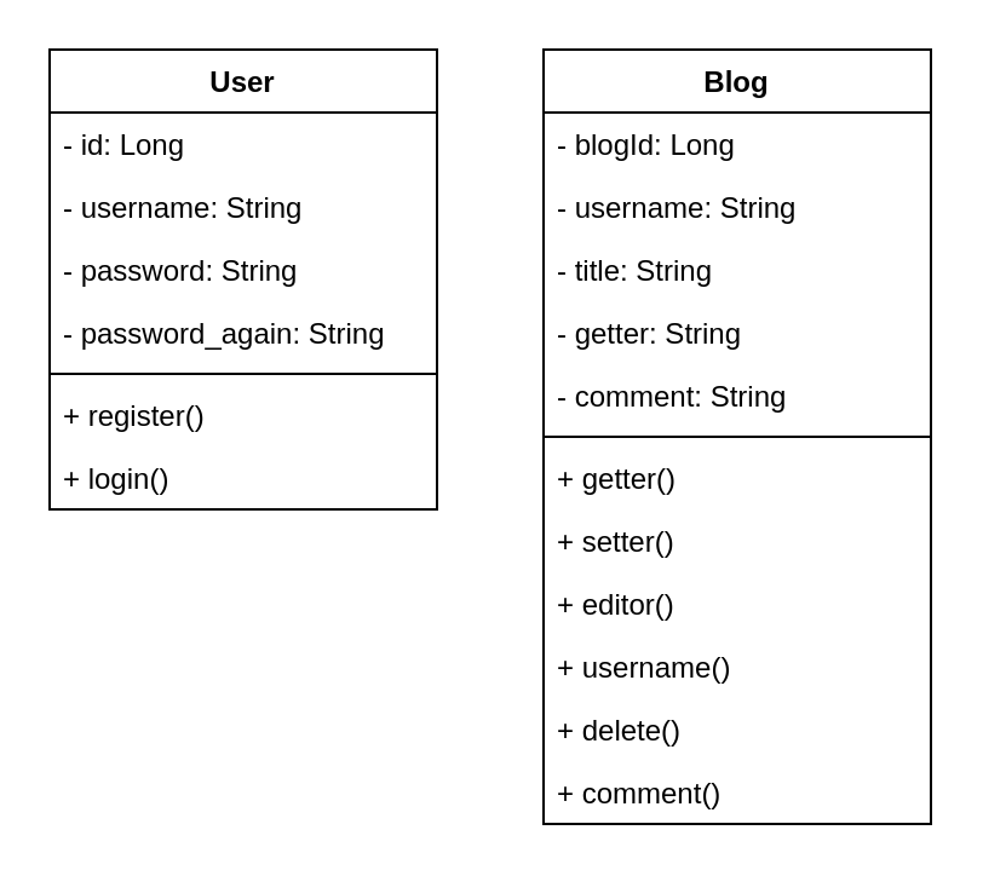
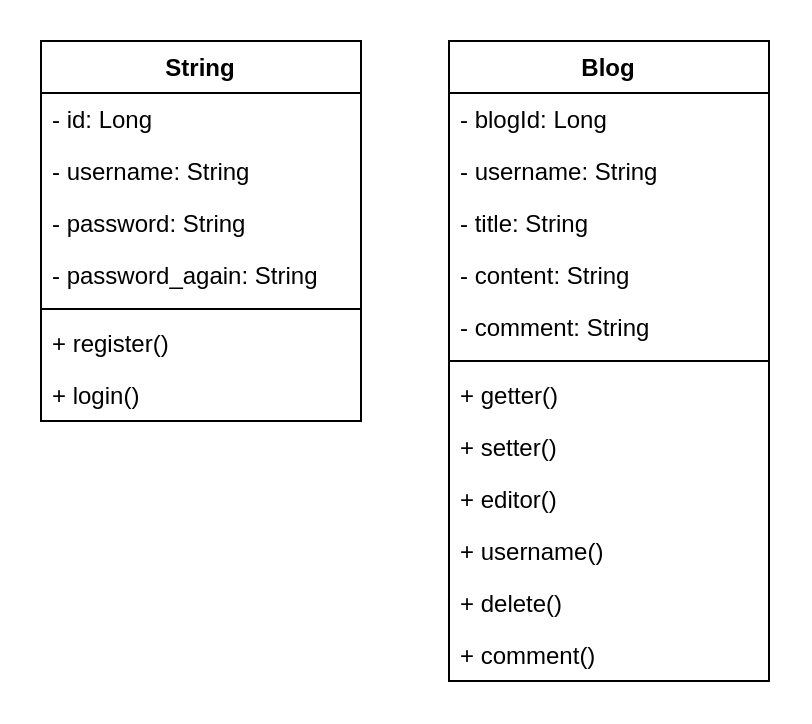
  <mxCell id="0" />
  <mxCell id="1" parent="0" />
- <mxCell id="2" value="User" style="swimlane;fontStyle=1;align=center;verticalAlign=top;childLayout=stackLayout;horizontal=1;startSize=26;horizontalStack=0;resizeParent=1;resizeParentMax=0;resizeLast=0;collapsible=1;marginBottom=0;" parent="1" vertex="1"><mxGeometry x="20" y="20" width="160" height="190" as="geometry"><mxRectangle x="40" y="40" width="60" height="26" as="alternateBounds" /></mxGeometry></mxCell>
+ <mxCell id="2" value="String" style="swimlane;fontStyle=1;align=center;verticalAlign=top;childLayout=stackLayout;horizontal=1;startSize=26;horizontalStack=0;resizeParent=1;resizeParentMax=0;resizeLast=0;collapsible=1;marginBottom=0;" parent="1" vertex="1"><mxGeometry x="20" y="20" width="160" height="190" as="geometry"><mxRectangle x="40" y="40" width="60" height="26" as="alternateBounds" /></mxGeometry></mxCell>
  <mxCell id="3" value="- id: Long" style="text;strokeColor=none;fillColor=none;align=left;verticalAlign=top;spacingLeft=4;spacingRight=4;overflow=hidden;rotatable=0;points=[[0,0.5],[1,0.5]];portConstraint=eastwest;" parent="2" vertex="1"><mxGeometry y="26" width="160" height="26" as="geometry" /></mxCell>
  <mxCell id="4" value="- username: String" style="text;strokeColor=none;fillColor=none;align=left;verticalAlign=top;spacingLeft=4;spacingRight=4;overflow=hidden;rotatable=0;points=[[0,0.5],[1,0.5]];portConstraint=eastwest;" parent="2" vertex="1"><mxGeometry y="52" width="160" height="26" as="geometry" /></mxCell>
  <mxCell id="5" value="- password: String" style="text;strokeColor=none;fillColor=none;align=left;verticalAlign=top;spacingLeft=4;spacingRight=4;overflow=hidden;rotatable=0;points=[[0,0.5],[1,0.5]];portConstraint=eastwest;" parent="2" vertex="1"><mxGeometry y="78" width="160" height="26" as="geometry" /></mxCell>
  <mxCell id="6" value="- password_again: String" style="text;strokeColor=none;fillColor=none;align=left;verticalAlign=top;spacingLeft=4;spacingRight=4;overflow=hidden;rotatable=0;points=[[0,0.5],[1,0.5]];portConstraint=eastwest;" parent="2" vertex="1"><mxGeometry y="104" width="160" height="26" as="geometry" /></mxCell>
  <mxCell id="7" value="" style="line;strokeWidth=1;fillColor=none;align=left;verticalAlign=middle;spacingTop=-1;spacingLeft=3;spacingRight=3;rotatable=0;labelPosition=right;points=[];portConstraint=eastwest;" parent="2" vertex="1"><mxGeometry y="130" width="160" height="8" as="geometry" /></mxCell>
  <mxCell id="8" value="+ register()" style="text;strokeColor=none;fillColor=none;align=left;verticalAlign=top;spacingLeft=4;spacingRight=4;overflow=hidden;rotatable=0;points=[[0,0.5],[1,0.5]];portConstraint=eastwest;" parent="2" vertex="1"><mxGeometry y="138" width="160" height="26" as="geometry" /></mxCell>
  <mxCell id="9" value="+ login()" style="text;strokeColor=none;fillColor=none;align=left;verticalAlign=top;spacingLeft=4;spacingRight=4;overflow=hidden;rotatable=0;points=[[0,0.5],[1,0.5]];portConstraint=eastwest;" parent="2" vertex="1"><mxGeometry y="164" width="160" height="26" as="geometry" /></mxCell>
  <mxCell id="10" value="Blog" style="swimlane;fontStyle=1;align=center;verticalAlign=top;childLayout=stackLayout;horizontal=1;startSize=26;horizontalStack=0;resizeParent=1;resizeParentMax=0;resizeLast=0;collapsible=1;marginBottom=0;" parent="1" vertex="1"><mxGeometry x="224" y="20" width="160" height="320" as="geometry"><mxRectangle x="40" y="40" width="60" height="26" as="alternateBounds" /></mxGeometry></mxCell>
  <mxCell id="11" value="- blogId: Long" style="text;strokeColor=none;fillColor=none;align=left;verticalAlign=top;spacingLeft=4;spacingRight=4;overflow=hidden;rotatable=0;points=[[0,0.5],[1,0.5]];portConstraint=eastwest;" parent="10" vertex="1"><mxGeometry y="26" width="160" height="26" as="geometry" /></mxCell>
  <mxCell id="12" value="- username: String" style="text;strokeColor=none;fillColor=none;align=left;verticalAlign=top;spacingLeft=4;spacingRight=4;overflow=hidden;rotatable=0;points=[[0,0.5],[1,0.5]];portConstraint=eastwest;" parent="10" vertex="1"><mxGeometry y="52" width="160" height="26" as="geometry" /></mxCell>
  <mxCell id="13" value="- title: String " style="text;strokeColor=none;fillColor=none;align=left;verticalAlign=top;spacingLeft=4;spacingRight=4;overflow=hidden;rotatable=0;points=[[0,0.5],[1,0.5]];portConstraint=eastwest;" parent="10" vertex="1"><mxGeometry y="78" width="160" height="26" as="geometry" /></mxCell>
- <mxCell id="14" value="- getter: String " style="text;strokeColor=none;fillColor=none;align=left;verticalAlign=top;spacingLeft=4;spacingRight=4;overflow=hidden;rotatable=0;points=[[0,0.5],[1,0.5]];portConstraint=eastwest;" parent="10" vertex="1"><mxGeometry y="104" width="160" height="26" as="geometry" /></mxCell>
+ <mxCell id="14" value="- content: String " style="text;strokeColor=none;fillColor=none;align=left;verticalAlign=top;spacingLeft=4;spacingRight=4;overflow=hidden;rotatable=0;points=[[0,0.5],[1,0.5]];portConstraint=eastwest;" parent="10" vertex="1"><mxGeometry y="104" width="160" height="26" as="geometry" /></mxCell>
  <mxCell id="15" value="- comment: String " style="text;strokeColor=none;fillColor=none;align=left;verticalAlign=top;spacingLeft=4;spacingRight=4;overflow=hidden;rotatable=0;points=[[0,0.5],[1,0.5]];portConstraint=eastwest;" vertex="1" parent="10"><mxGeometry y="130" width="160" height="26" as="geometry" /></mxCell>
  <mxCell id="16" value="" style="line;strokeWidth=1;fillColor=none;align=left;verticalAlign=middle;spacingTop=-1;spacingLeft=3;spacingRight=3;rotatable=0;labelPosition=right;points=[];portConstraint=eastwest;" parent="10" vertex="1"><mxGeometry y="156" width="160" height="8" as="geometry" /></mxCell>
  <mxCell id="17" value="+ getter()" style="text;strokeColor=none;fillColor=none;align=left;verticalAlign=top;spacingLeft=4;spacingRight=4;overflow=hidden;rotatable=0;points=[[0,0.5],[1,0.5]];portConstraint=eastwest;" parent="10" vertex="1"><mxGeometry y="164" width="160" height="26" as="geometry" /></mxCell>
  <mxCell id="18" value="+ setter()" style="text;strokeColor=none;fillColor=none;align=left;verticalAlign=top;spacingLeft=4;spacingRight=4;overflow=hidden;rotatable=0;points=[[0,0.5],[1,0.5]];portConstraint=eastwest;" parent="10" vertex="1"><mxGeometry y="190" width="160" height="26" as="geometry" /></mxCell>
  <mxCell id="19" value="+ editor()" style="text;strokeColor=none;fillColor=none;align=left;verticalAlign=top;spacingLeft=4;spacingRight=4;overflow=hidden;rotatable=0;points=[[0,0.5],[1,0.5]];portConstraint=eastwest;" parent="10" vertex="1"><mxGeometry y="216" width="160" height="26" as="geometry" /></mxCell>
  <mxCell id="20" value="+ username()" style="text;strokeColor=none;fillColor=none;align=left;verticalAlign=top;spacingLeft=4;spacingRight=4;overflow=hidden;rotatable=0;points=[[0,0.5],[1,0.5]];portConstraint=eastwest;" parent="10" vertex="1"><mxGeometry y="242" width="160" height="26" as="geometry" /></mxCell>
  <mxCell id="21" value="+ delete()" style="text;strokeColor=none;fillColor=none;align=left;verticalAlign=top;spacingLeft=4;spacingRight=4;overflow=hidden;rotatable=0;points=[[0,0.5],[1,0.5]];portConstraint=eastwest;" vertex="1" parent="10"><mxGeometry y="268" width="160" height="26" as="geometry" /></mxCell>
  <mxCell id="22" value="+ comment()" style="text;strokeColor=none;fillColor=none;align=left;verticalAlign=top;spacingLeft=4;spacingRight=4;overflow=hidden;rotatable=0;points=[[0,0.5],[1,0.5]];portConstraint=eastwest;" vertex="1" parent="10"><mxGeometry y="294" width="160" height="26" as="geometry" /></mxCell>
